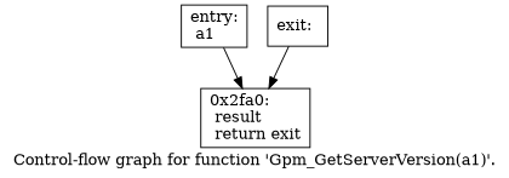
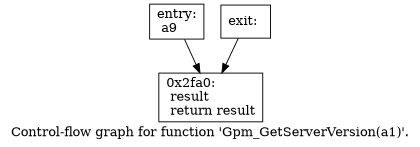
  digraph {
    label="Control-flow graph for function 'Gpm_GetServerVersion(a1)'."
    node [shape=record]
-   n1 [label="{entry:\l  a1\l}"]
-   n2 [label="{0x2fa0:\l  result\l  return exit\l}"]
+   n1 [label="{entry:\l  a9\l}"]
+   n2 [label="{0x2fa0:\l  result\l  return result\l}"]
    n3 [label="{exit:\l}"]
    n1 -> n2
    n3 -> n2
  }
